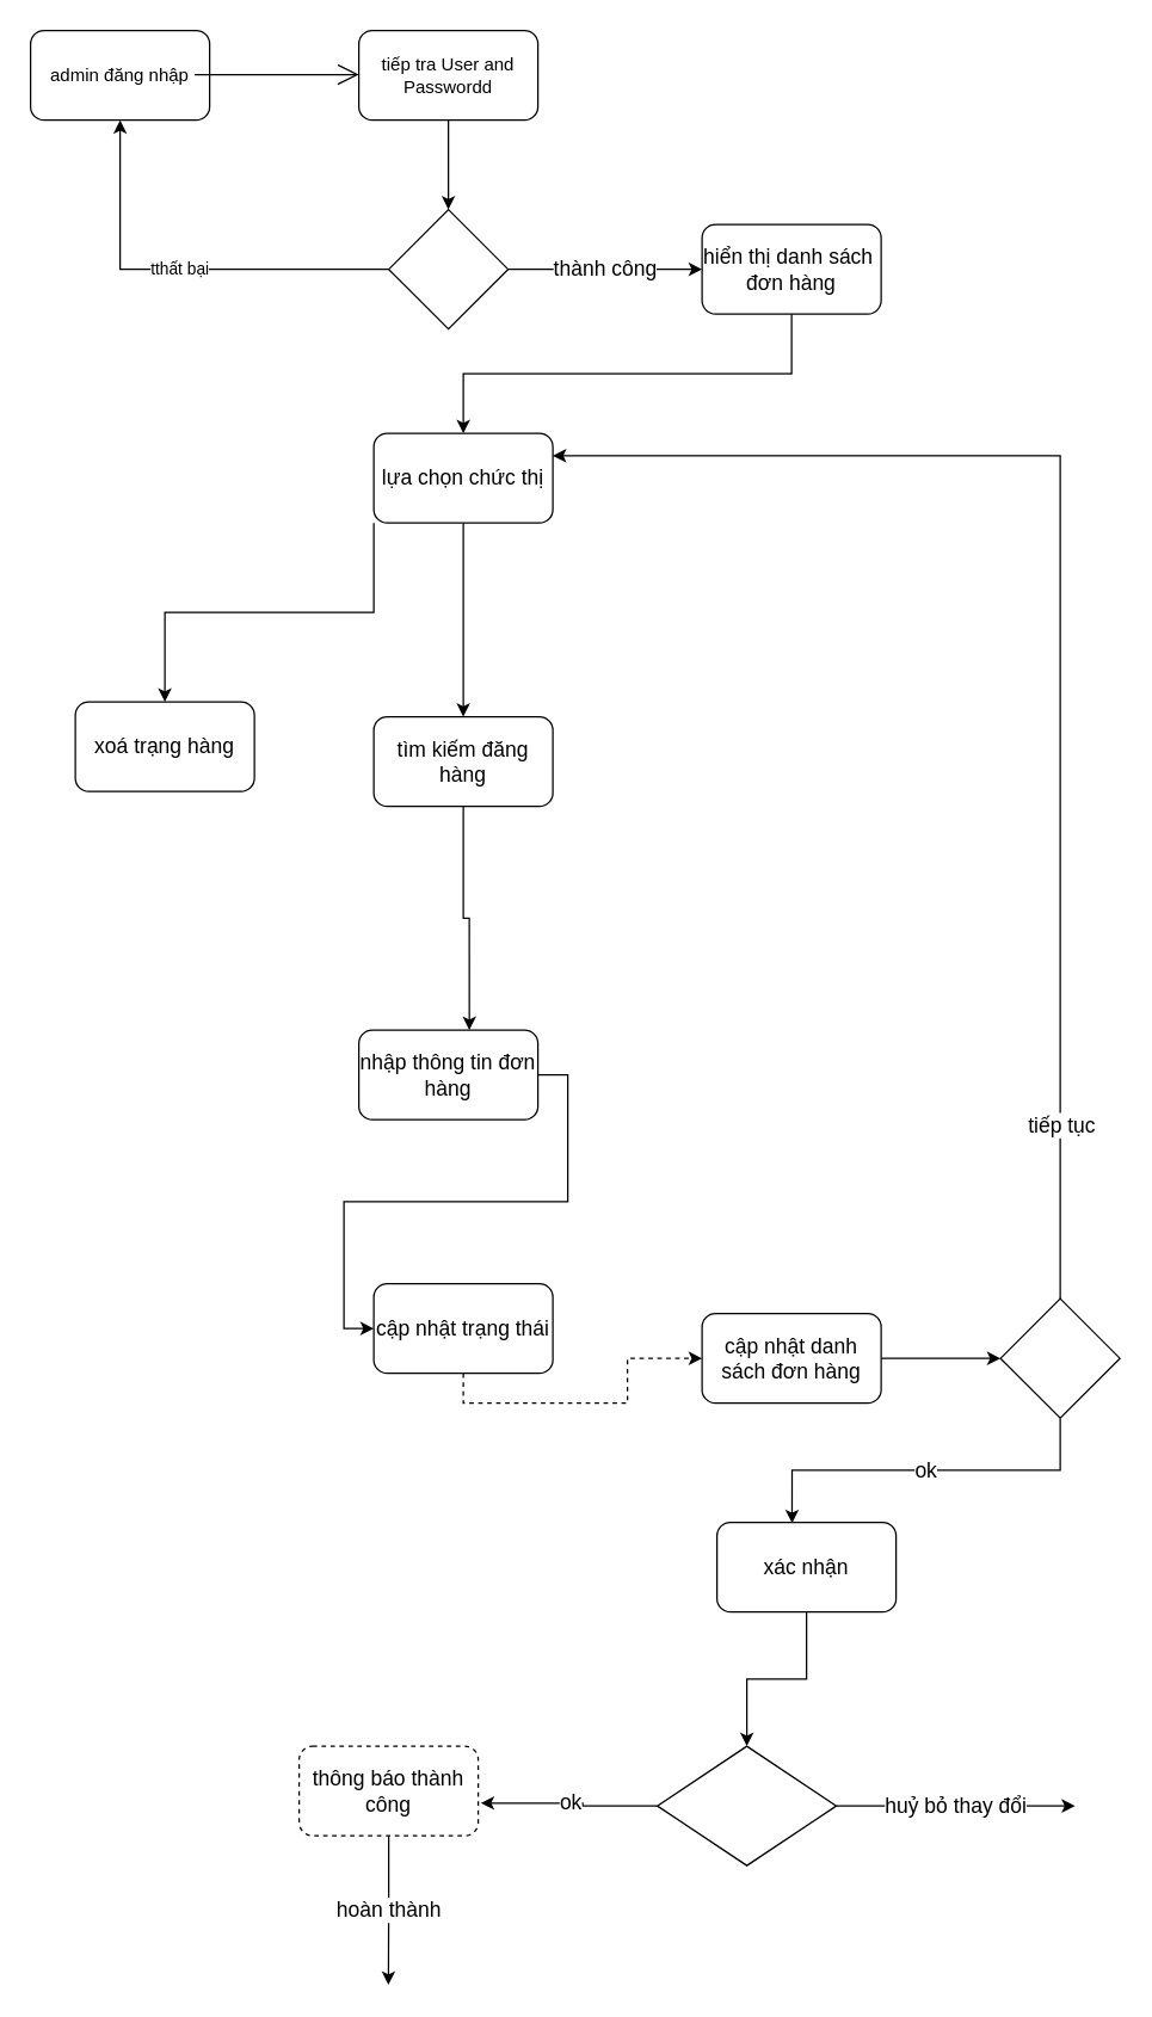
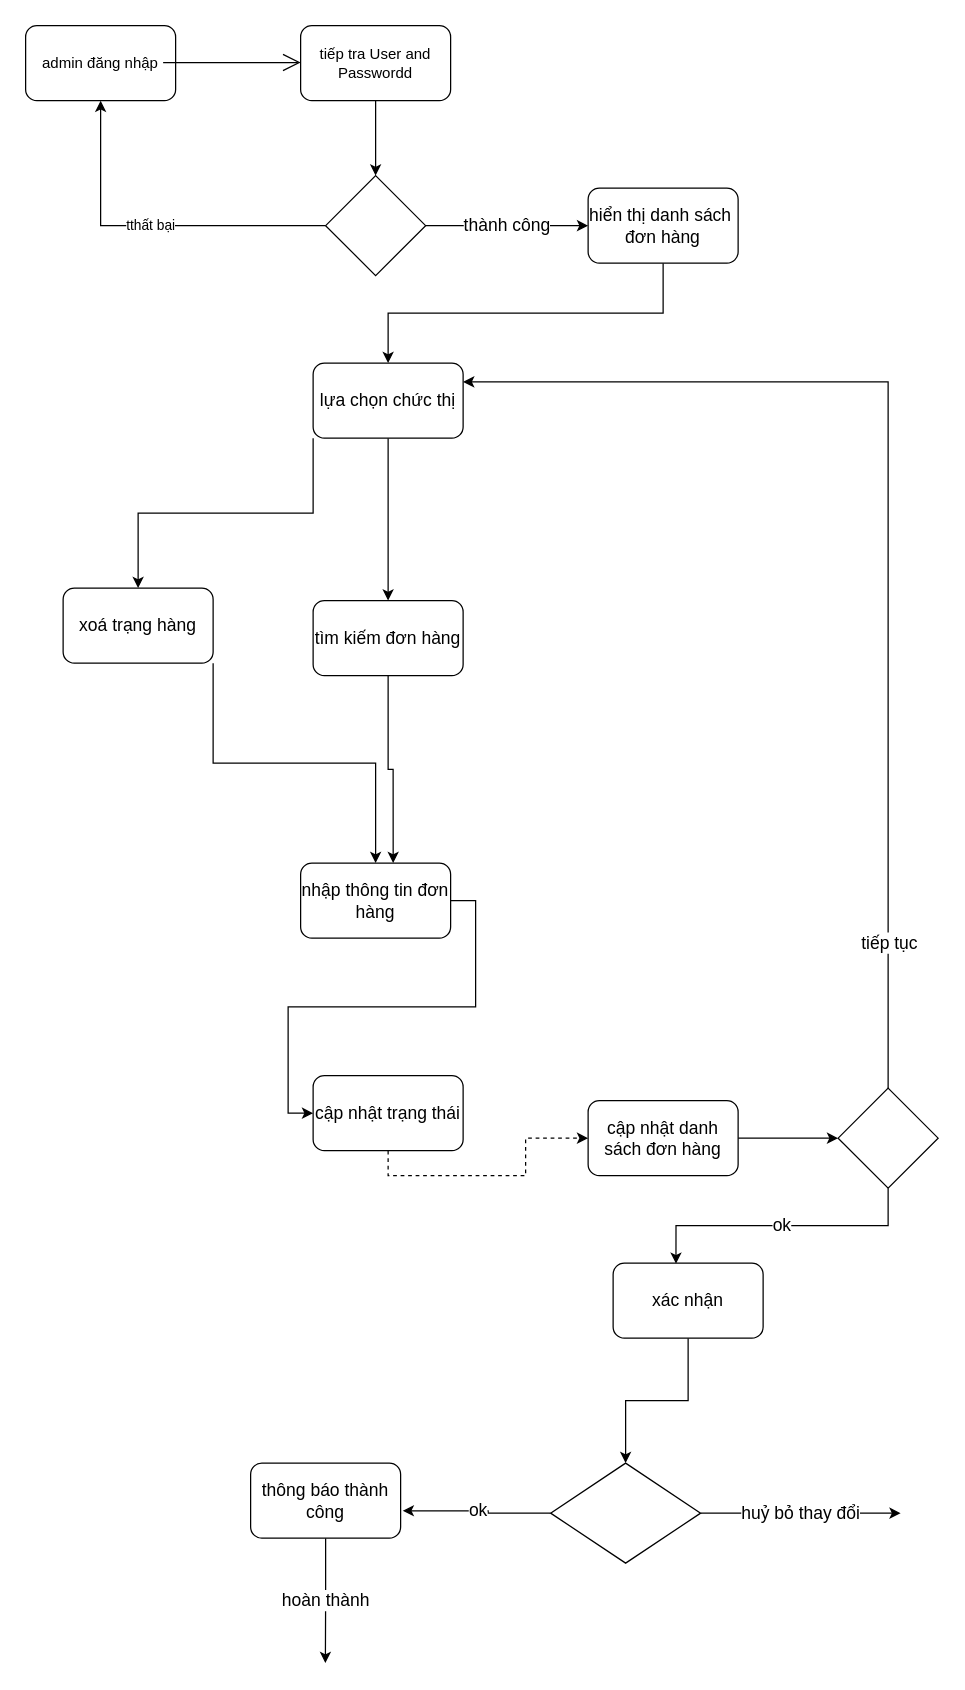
  <mxCell id="0" />
  <mxCell id="1" parent="0" />
  <mxCell id="2" value="admin đăng nhập" style="rounded=1;whiteSpace=wrap;html=1;" vertex="1" parent="1"><mxGeometry x="20" y="20" width="120" height="60" as="geometry" /></mxCell>
  <mxCell id="3" style="edgeStyle=orthogonalEdgeStyle;rounded=0;orthogonalLoop=1;jettySize=auto;html=1;exitX=0.5;exitY=1;exitDx=0;exitDy=0;entryX=0.5;entryY=0;entryDx=0;entryDy=0;" edge="1" parent="1" source="4" target="8"><mxGeometry relative="1" as="geometry" /></mxCell>
  <mxCell id="4" value="tiếp tra User and Passwordd" style="rounded=1;whiteSpace=wrap;html=1;" vertex="1" parent="1"><mxGeometry x="240" y="20" width="120" height="60" as="geometry" /></mxCell>
  <mxCell id="5" value="" style="endArrow=open;endFill=1;endSize=12;html=1;rounded=0;" edge="1" parent="1"><mxGeometry width="160" relative="1" as="geometry"><mxPoint x="130" y="49.5" as="sourcePoint" /><mxPoint x="240" y="49.5" as="targetPoint" /></mxGeometry></mxCell>
  <mxCell id="6" value="tthất bại" style="edgeStyle=orthogonalEdgeStyle;rounded=0;orthogonalLoop=1;jettySize=auto;html=1;entryX=0.5;entryY=1;entryDx=0;entryDy=0;" edge="1" parent="1" source="8" target="2"><mxGeometry relative="1" as="geometry"><mxPoint x="80" y="180" as="targetPoint" /></mxGeometry></mxCell>
  <mxCell id="7" value="thành công" style="edgeStyle=orthogonalEdgeStyle;rounded=0;orthogonalLoop=1;jettySize=auto;html=1;exitX=1;exitY=0.5;exitDx=0;exitDy=0;fontSize=14;" edge="1" parent="1" source="8" target="10"><mxGeometry relative="1" as="geometry"><mxPoint x="440" y="180" as="targetPoint" /></mxGeometry></mxCell>
  <mxCell id="8" value="" style="rhombus;whiteSpace=wrap;html=1;" vertex="1" parent="1"><mxGeometry x="260" y="140" width="80" height="80" as="geometry" /></mxCell>
  <mxCell id="9" style="edgeStyle=orthogonalEdgeStyle;rounded=0;orthogonalLoop=1;jettySize=auto;html=1;exitX=0.5;exitY=1;exitDx=0;exitDy=0;fontSize=14;" edge="1" parent="1" source="10" target="13"><mxGeometry relative="1" as="geometry"><mxPoint x="580" y="280" as="targetPoint" /></mxGeometry></mxCell>
  <mxCell id="10" value="hiển thị danh sách&amp;nbsp; đơn hàng" style="rounded=1;whiteSpace=wrap;html=1;fontSize=14;" vertex="1" parent="1"><mxGeometry x="470" y="150" width="120" height="60" as="geometry" /></mxCell>
  <mxCell id="11" style="edgeStyle=orthogonalEdgeStyle;rounded=0;orthogonalLoop=1;jettySize=auto;html=1;exitX=0;exitY=1;exitDx=0;exitDy=0;fontSize=14;" edge="1" parent="1" source="13" target="17"><mxGeometry relative="1" as="geometry" /></mxCell>
  <mxCell id="12" style="edgeStyle=orthogonalEdgeStyle;rounded=0;orthogonalLoop=1;jettySize=auto;html=1;exitX=0.5;exitY=1;exitDx=0;exitDy=0;fontSize=14;" edge="1" parent="1" source="13" target="15"><mxGeometry relative="1" as="geometry"><Array as="points"><mxPoint x="310" y="350" /><mxPoint x="310" y="350" /></Array></mxGeometry></mxCell>
  <mxCell id="13" value="lựa chọn chức thị" style="rounded=1;whiteSpace=wrap;html=1;fontSize=14;" vertex="1" parent="1"><mxGeometry x="250" y="290" width="120" height="60" as="geometry" /></mxCell>
  <mxCell id="14" style="edgeStyle=orthogonalEdgeStyle;rounded=0;orthogonalLoop=1;jettySize=auto;html=1;exitX=0.5;exitY=1;exitDx=0;exitDy=0;entryX=0.617;entryY=0;entryDx=0;entryDy=0;entryPerimeter=0;fontSize=14;" edge="1" parent="1" source="15" target="19"><mxGeometry relative="1" as="geometry" /></mxCell>
- <mxCell id="15" value="tìm kiếm đăng hàng" style="rounded=1;whiteSpace=wrap;html=1;fontSize=14;" vertex="1" parent="1"><mxGeometry x="250" y="480" width="120" height="60" as="geometry" /></mxCell>
+ <mxCell id="15" value="tìm kiếm đơn hàng" style="rounded=1;whiteSpace=wrap;html=1;fontSize=14;" vertex="1" parent="1"><mxGeometry x="250" y="480" width="120" height="60" as="geometry" /></mxCell>
+ <mxCell id="16" style="edgeStyle=orthogonalEdgeStyle;rounded=0;orthogonalLoop=1;jettySize=auto;html=1;exitX=1;exitY=1;exitDx=0;exitDy=0;fontSize=14;" edge="1" parent="1" source="17" target="19"><mxGeometry relative="1" as="geometry" /></mxCell>
  <mxCell id="17" value="xoá trạng hàng" style="rounded=1;whiteSpace=wrap;html=1;fontSize=14;" vertex="1" parent="1"><mxGeometry x="50" y="470" width="120" height="60" as="geometry" /></mxCell>
  <mxCell id="18" style="edgeStyle=orthogonalEdgeStyle;rounded=0;orthogonalLoop=1;jettySize=auto;html=1;exitX=1;exitY=0.5;exitDx=0;exitDy=0;entryX=0;entryY=0.5;entryDx=0;entryDy=0;fontSize=14;" edge="1" parent="1" source="19" target="21"><mxGeometry relative="1" as="geometry" /></mxCell>
  <mxCell id="19" value="nhập thông tin đơn hàng" style="rounded=1;whiteSpace=wrap;html=1;fontSize=14;" vertex="1" parent="1"><mxGeometry x="240" y="690" width="120" height="60" as="geometry" /></mxCell>
  <mxCell id="20" style="edgeStyle=orthogonalEdgeStyle;rounded=0;orthogonalLoop=1;jettySize=auto;html=1;exitX=0.5;exitY=1;exitDx=0;exitDy=0;fontSize=14;dashed=1;" edge="1" parent="1" source="21" target="23"><mxGeometry relative="1" as="geometry" /></mxCell>
  <mxCell id="21" value="cập nhật trạng thái" style="rounded=1;whiteSpace=wrap;html=1;fontSize=14;" vertex="1" parent="1"><mxGeometry x="250" y="860" width="120" height="60" as="geometry" /></mxCell>
  <mxCell id="22" style="edgeStyle=orthogonalEdgeStyle;rounded=0;orthogonalLoop=1;jettySize=auto;html=1;exitX=1;exitY=0.5;exitDx=0;exitDy=0;entryX=0;entryY=0.5;entryDx=0;entryDy=0;fontSize=14;" edge="1" parent="1" source="23" target="27"><mxGeometry relative="1" as="geometry" /></mxCell>
  <mxCell id="23" value="cập nhật danh sách đơn hàng" style="rounded=1;whiteSpace=wrap;html=1;fontSize=14;" vertex="1" parent="1"><mxGeometry x="470" y="880" width="120" height="60" as="geometry" /></mxCell>
  <mxCell id="24" style="edgeStyle=orthogonalEdgeStyle;rounded=0;orthogonalLoop=1;jettySize=auto;html=1;exitX=0.5;exitY=0;exitDx=0;exitDy=0;entryX=1;entryY=0.25;entryDx=0;entryDy=0;fontSize=14;" edge="1" parent="1" source="27" target="13"><mxGeometry relative="1" as="geometry" /></mxCell>
  <mxCell id="25" value="tiếp tục" style="edgeLabel;html=1;align=center;verticalAlign=middle;resizable=0;points=[];fontSize=14;" vertex="1" connectable="0" parent="24"><mxGeometry x="-0.741" relative="1" as="geometry"><mxPoint as="offset" /></mxGeometry></mxCell>
  <mxCell id="26" value="ok&lt;br&gt;" style="edgeStyle=orthogonalEdgeStyle;rounded=0;orthogonalLoop=1;jettySize=auto;html=1;exitX=0.5;exitY=1;exitDx=0;exitDy=0;fontSize=14;entryX=0.419;entryY=0.008;entryDx=0;entryDy=0;entryPerimeter=0;" edge="1" parent="1" source="27" target="31"><mxGeometry relative="1" as="geometry"><mxPoint x="710" y="1060" as="targetPoint" /><mxPoint as="offset" /></mxGeometry></mxCell>
  <mxCell id="27" value="" style="rhombus;whiteSpace=wrap;html=1;fontSize=14;" vertex="1" parent="1"><mxGeometry x="670" y="870" width="80" height="80" as="geometry" /></mxCell>
  <mxCell id="28" value="hoàn thành" style="edgeStyle=orthogonalEdgeStyle;rounded=0;orthogonalLoop=1;jettySize=auto;html=1;exitX=0.5;exitY=1;exitDx=0;exitDy=0;fontSize=14;" edge="1" parent="1" source="29"><mxGeometry relative="1" as="geometry"><mxPoint x="259.81" y="1330" as="targetPoint" /></mxGeometry></mxCell>
- <mxCell id="29" value="thông báo thành công" style="rounded=1;whiteSpace=wrap;html=1;fontSize=14;dashed=1;" vertex="1" parent="1"><mxGeometry x="200" y="1170" width="120" height="60" as="geometry" /></mxCell>
+ <mxCell id="29" value="thông báo thành công" style="rounded=1;whiteSpace=wrap;html=1;fontSize=14;" vertex="1" parent="1"><mxGeometry x="200" y="1170" width="120" height="60" as="geometry" /></mxCell>
  <mxCell id="30" style="edgeStyle=orthogonalEdgeStyle;rounded=0;orthogonalLoop=1;jettySize=auto;html=1;exitX=0.5;exitY=1;exitDx=0;exitDy=0;entryX=0.5;entryY=0;entryDx=0;entryDy=0;fontSize=14;" edge="1" parent="1" source="31" target="34"><mxGeometry relative="1" as="geometry" /></mxCell>
- <mxCell id="31" value="xác nhận" style="rounded=1;whiteSpace=wrap;html=1;fontSize=14;" vertex="1" parent="1"><mxGeometry x="480" y="1020" width="120" height="60" as="geometry" /></mxCell>
+ <mxCell id="31" value="xác nhận" style="rounded=1;whiteSpace=wrap;html=1;fontSize=14;" vertex="1" parent="1"><mxGeometry x="490" y="1010" width="120" height="60" as="geometry" /></mxCell>
  <mxCell id="32" value="ok" style="edgeStyle=orthogonalEdgeStyle;rounded=0;orthogonalLoop=1;jettySize=auto;html=1;exitX=0;exitY=0.5;exitDx=0;exitDy=0;entryX=1.014;entryY=0.635;entryDx=0;entryDy=0;entryPerimeter=0;fontSize=14;" edge="1" parent="1" source="34" target="29"><mxGeometry relative="1" as="geometry"><Array as="points"><mxPoint x="390" y="1210" /><mxPoint x="390" y="1208" /></Array></mxGeometry></mxCell>
  <mxCell id="33" value="huỷ bỏ thay đổi" style="edgeStyle=orthogonalEdgeStyle;rounded=0;orthogonalLoop=1;jettySize=auto;html=1;exitX=1;exitY=0.5;exitDx=0;exitDy=0;fontSize=14;" edge="1" parent="1" source="34"><mxGeometry relative="1" as="geometry"><mxPoint x="720" y="1210" as="targetPoint" /></mxGeometry></mxCell>
  <mxCell id="34" value="" style="rhombus;whiteSpace=wrap;html=1;fontSize=14;" vertex="1" parent="1"><mxGeometry x="440" y="1170" width="120" height="80" as="geometry" /></mxCell>
